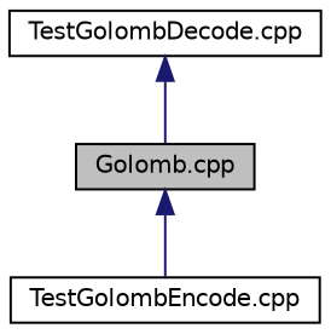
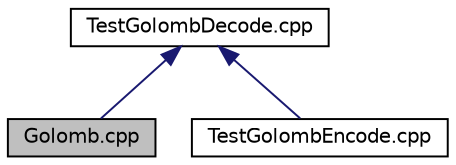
  digraph {
    node [color=black fillcolor=white fontname=Helvetica fontsize=10 shape=record style=filled]
    edge [color=midnightblue dir=back fontname=Helvetica fontsize=10 labelfontname=Helvetica labelfontsize=10 style=solid]
    n1 [fillcolor=grey75 fontcolor=black height=0.2 label="Golomb.cpp" width=0.4]
    n2 [height=0.2 label="TestGolombEncode.cpp" width=0.4]
    n3 [height=0.2 label="TestGolombDecode.cpp" width=0.4]
-   n1 -> n2
+   n3 -> n2
    n3 -> n1
  }
